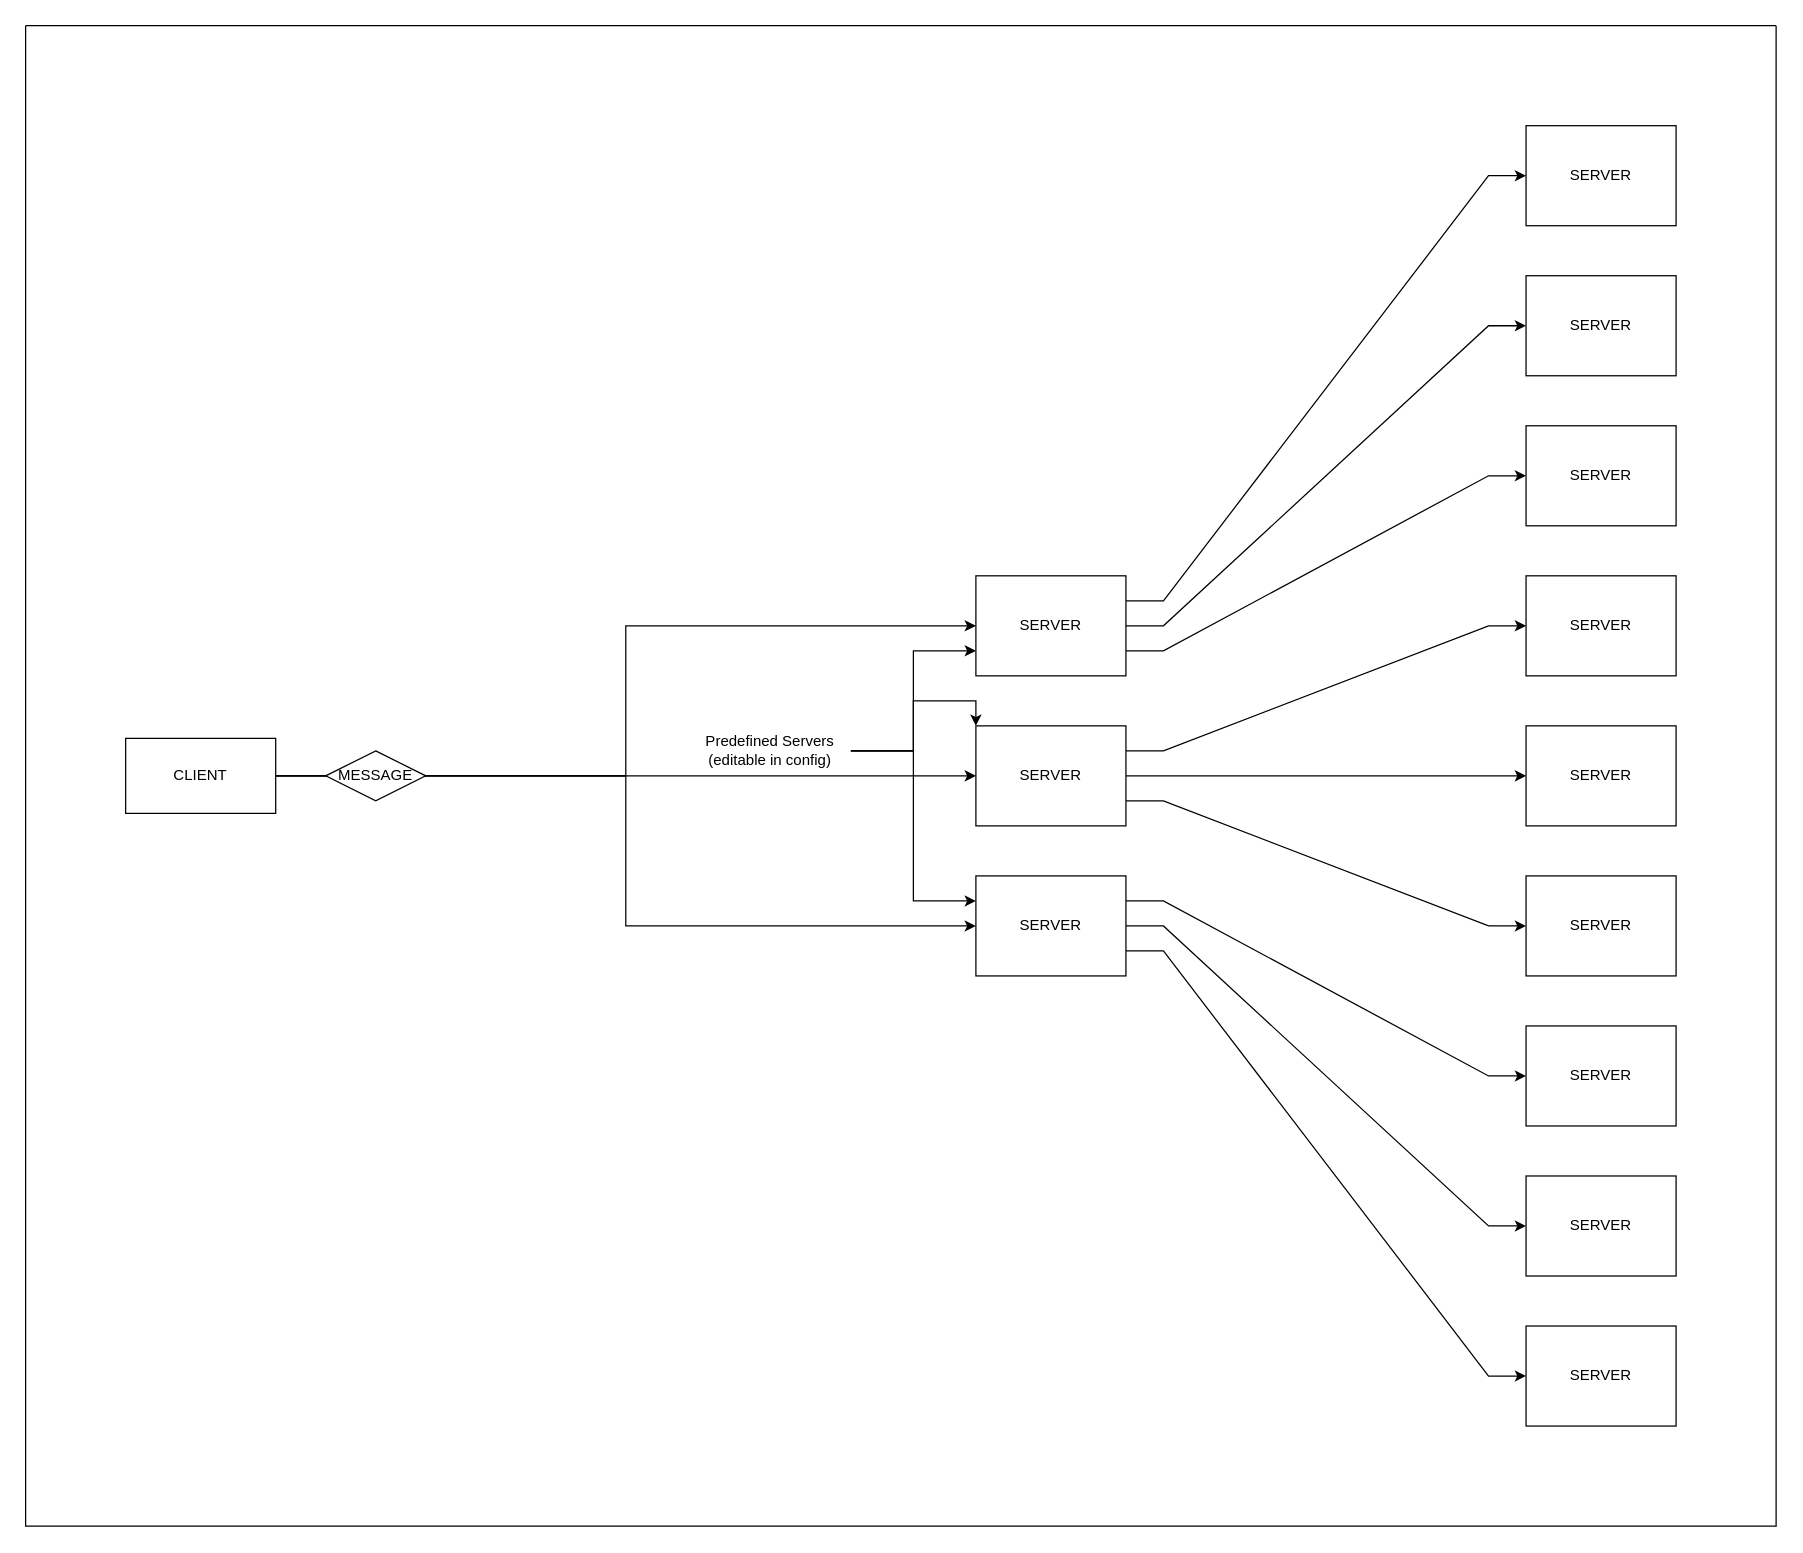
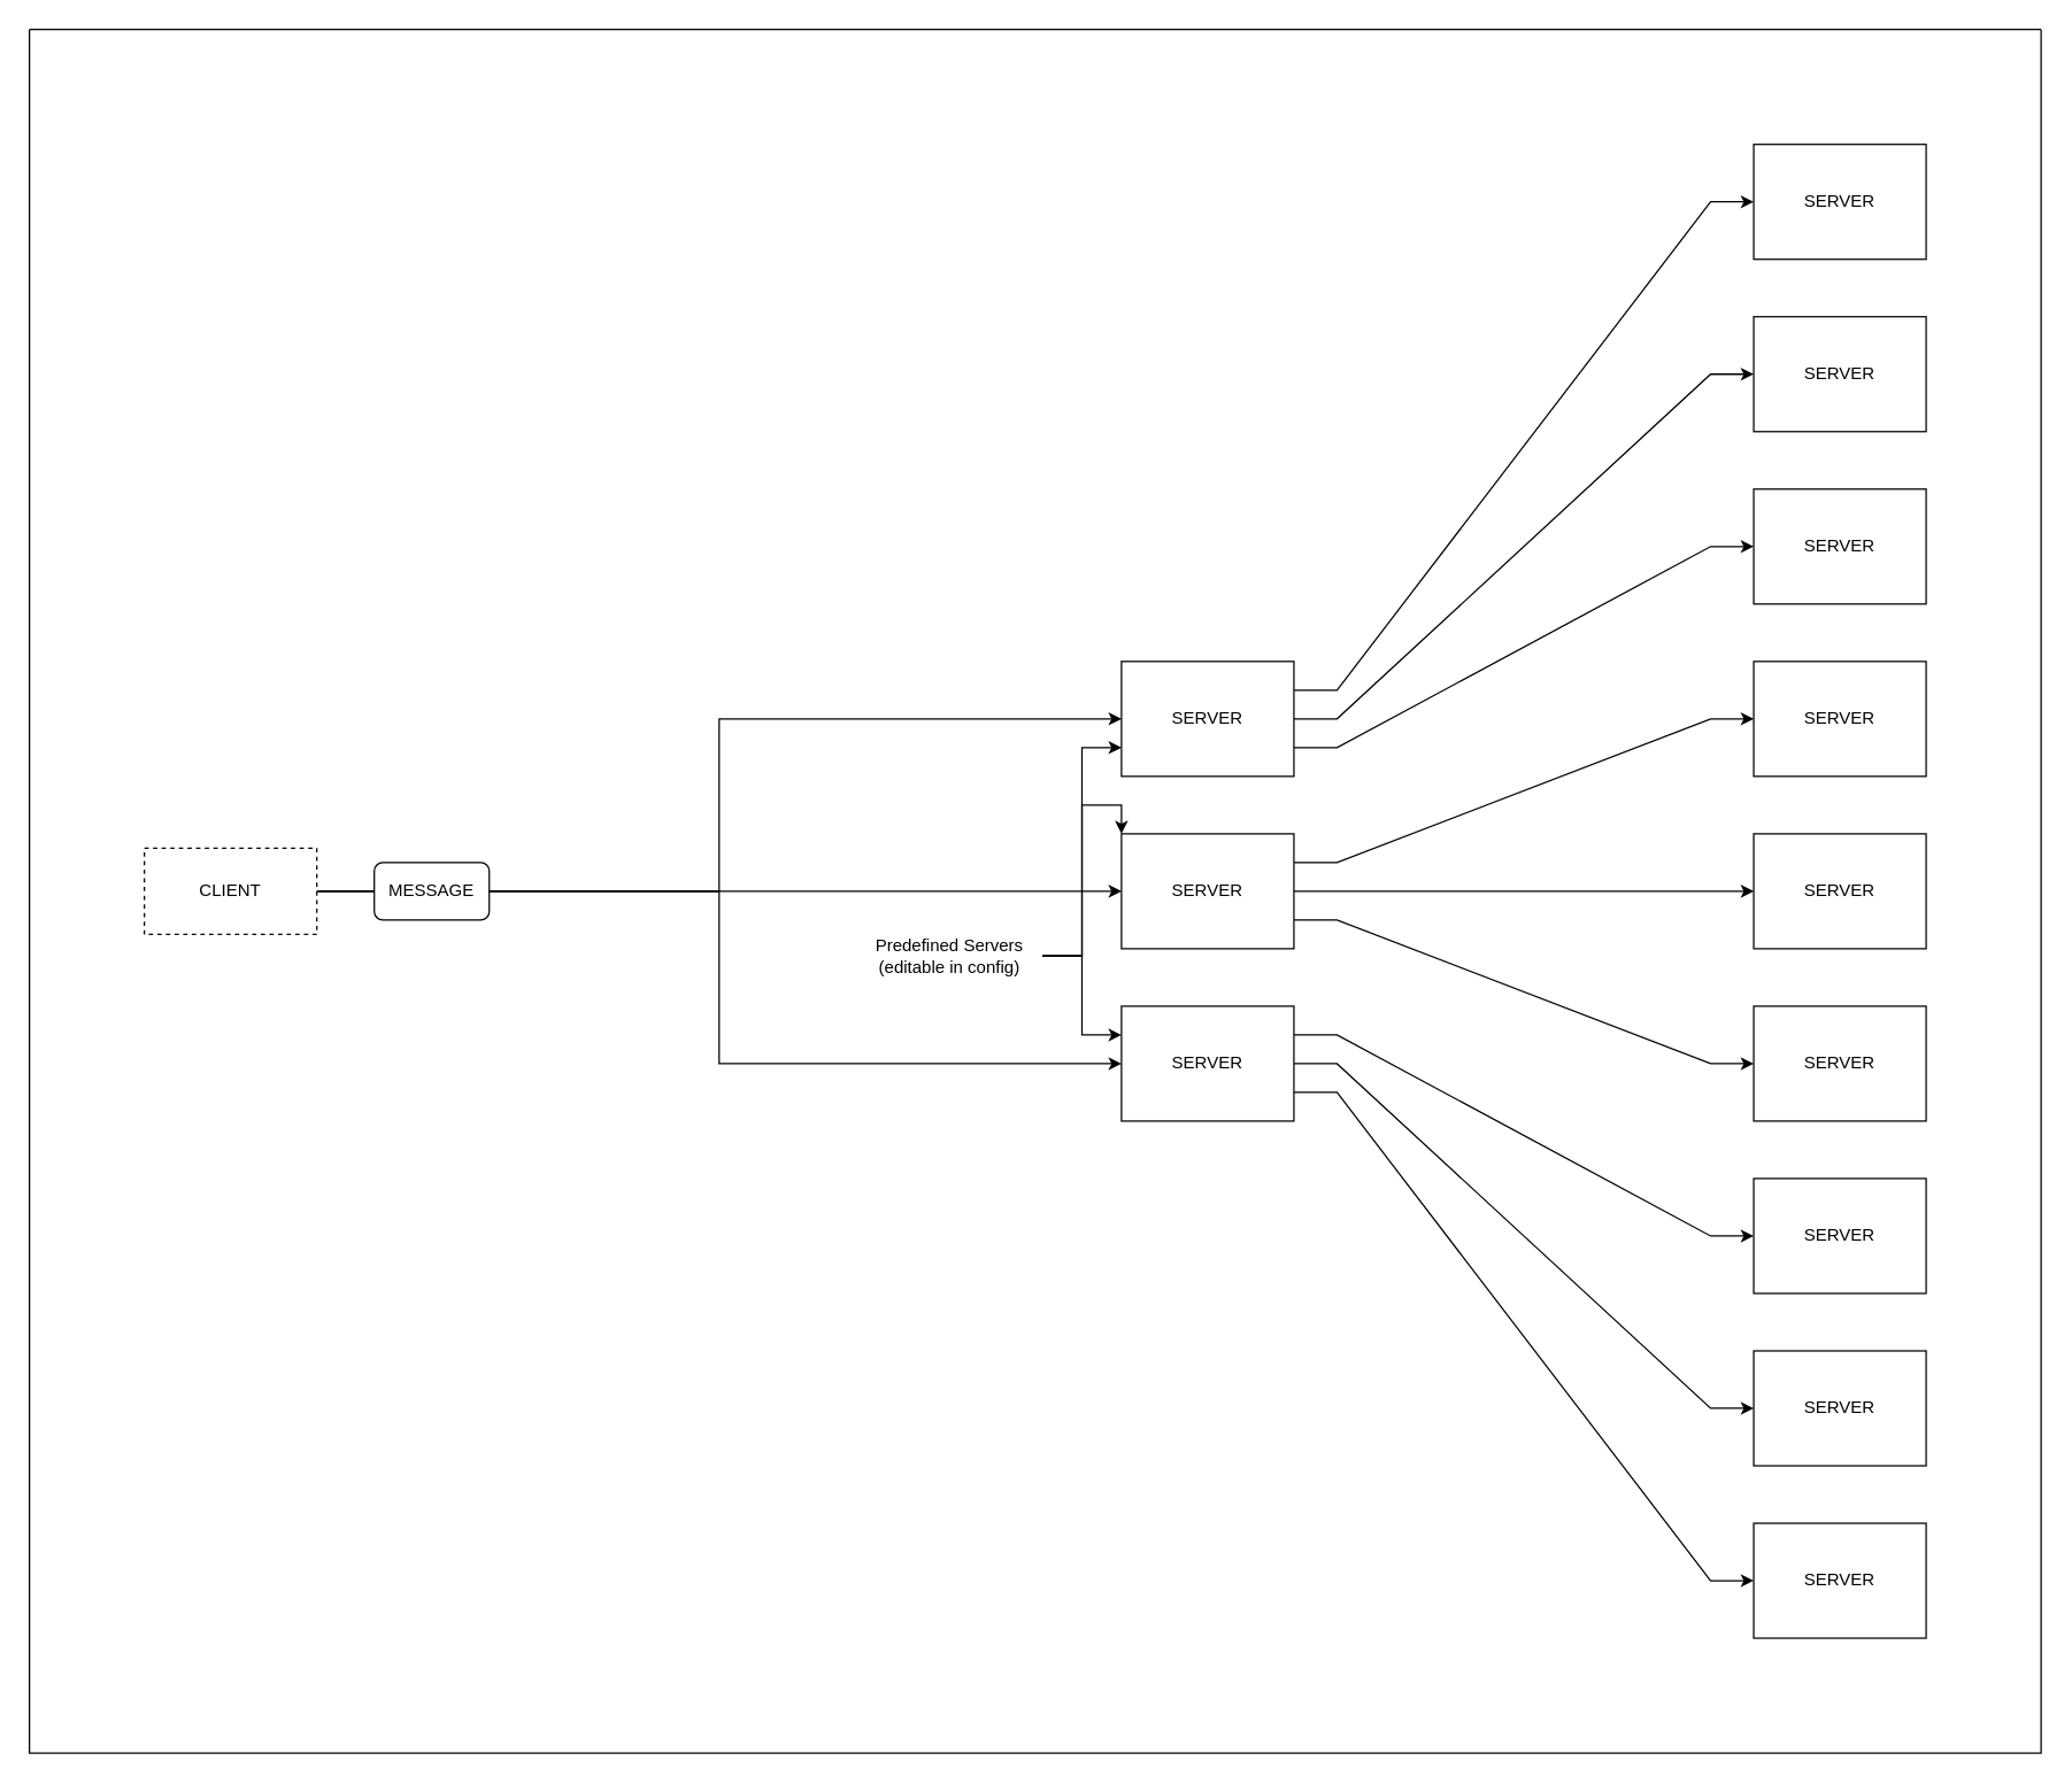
  <mxCell id="0" />
  <mxCell id="1" parent="0" />
  <mxCell id="2" style="edgeStyle=orthogonalEdgeStyle;rounded=0;orthogonalLoop=1;jettySize=auto;html=1;entryX=0;entryY=0.5;entryDx=0;entryDy=0;" edge="1" parent="1" source="5" target="9"><mxGeometry relative="1" as="geometry" /></mxCell>
  <mxCell id="3" style="edgeStyle=orthogonalEdgeStyle;rounded=0;orthogonalLoop=1;jettySize=auto;html=1;entryX=0;entryY=0.5;entryDx=0;entryDy=0;" edge="1" parent="1" source="5" target="14"><mxGeometry relative="1" as="geometry" /></mxCell>
  <mxCell id="4" style="edgeStyle=orthogonalEdgeStyle;rounded=0;orthogonalLoop=1;jettySize=auto;html=1;entryX=0;entryY=0.5;entryDx=0;entryDy=0;" edge="1" parent="1" source="5" target="19"><mxGeometry relative="1" as="geometry" /></mxCell>
- <mxCell id="5" value="CLIENT" style="rounded=0;whiteSpace=wrap;html=1;" vertex="1" parent="1"><mxGeometry x="100" y="590" width="120" height="60" as="geometry" /></mxCell>
+ <mxCell id="5" value="CLIENT" style="rounded=0;whiteSpace=wrap;html=1;dashed=1;" vertex="1" parent="1"><mxGeometry x="100" y="590" width="120" height="60" as="geometry" /></mxCell>
  <mxCell id="6" style="edgeStyle=entityRelationEdgeStyle;rounded=0;orthogonalLoop=1;jettySize=auto;html=1;exitX=1;exitY=0.25;exitDx=0;exitDy=0;entryX=0;entryY=0.5;entryDx=0;entryDy=0;" edge="1" parent="1" source="9" target="22"><mxGeometry relative="1" as="geometry" /></mxCell>
  <mxCell id="7" style="edgeStyle=entityRelationEdgeStyle;rounded=0;orthogonalLoop=1;jettySize=auto;html=1;exitX=1;exitY=0.5;exitDx=0;exitDy=0;entryX=0;entryY=0.5;entryDx=0;entryDy=0;" edge="1" parent="1" source="9" target="23"><mxGeometry relative="1" as="geometry" /></mxCell>
  <mxCell id="8" style="edgeStyle=entityRelationEdgeStyle;rounded=0;orthogonalLoop=1;jettySize=auto;html=1;exitX=1;exitY=0.75;exitDx=0;exitDy=0;entryX=0;entryY=0.5;entryDx=0;entryDy=0;" edge="1" parent="1" source="9" target="24"><mxGeometry relative="1" as="geometry" /></mxCell>
  <mxCell id="9" value="SERVER" style="rounded=0;whiteSpace=wrap;html=1;" vertex="1" parent="1"><mxGeometry x="780" y="460" width="120" height="80" as="geometry" /></mxCell>
  <mxCell id="10" value="SERVER" style="rounded=0;whiteSpace=wrap;html=1;" vertex="1" parent="1"><mxGeometry x="1220" y="460" width="120" height="80" as="geometry" /></mxCell>
  <mxCell id="11" style="edgeStyle=entityRelationEdgeStyle;rounded=0;orthogonalLoop=1;jettySize=auto;html=1;exitX=1;exitY=0.25;exitDx=0;exitDy=0;entryX=0;entryY=0.5;entryDx=0;entryDy=0;" edge="1" parent="1" source="14" target="10"><mxGeometry relative="1" as="geometry" /></mxCell>
  <mxCell id="12" style="edgeStyle=orthogonalEdgeStyle;rounded=0;orthogonalLoop=1;jettySize=auto;html=1;exitX=1;exitY=0.5;exitDx=0;exitDy=0;entryX=0;entryY=0.5;entryDx=0;entryDy=0;" edge="1" parent="1" source="14" target="15"><mxGeometry relative="1" as="geometry" /></mxCell>
  <mxCell id="13" style="edgeStyle=entityRelationEdgeStyle;rounded=0;orthogonalLoop=1;jettySize=auto;html=1;exitX=1;exitY=0.75;exitDx=0;exitDy=0;entryX=0;entryY=0.5;entryDx=0;entryDy=0;" edge="1" parent="1" source="14" target="20"><mxGeometry relative="1" as="geometry" /></mxCell>
  <mxCell id="14" value="SERVER" style="rounded=0;whiteSpace=wrap;html=1;" vertex="1" parent="1"><mxGeometry x="780" y="580" width="120" height="80" as="geometry" /></mxCell>
  <mxCell id="15" value="SERVER" style="rounded=0;whiteSpace=wrap;html=1;" vertex="1" parent="1"><mxGeometry x="1220" y="580" width="120" height="80" as="geometry" /></mxCell>
  <mxCell id="16" style="edgeStyle=entityRelationEdgeStyle;rounded=0;orthogonalLoop=1;jettySize=auto;html=1;exitX=1;exitY=0.75;exitDx=0;exitDy=0;entryX=0;entryY=0.5;entryDx=0;entryDy=0;" edge="1" parent="1" source="19" target="27"><mxGeometry relative="1" as="geometry" /></mxCell>
  <mxCell id="17" style="edgeStyle=entityRelationEdgeStyle;rounded=0;orthogonalLoop=1;jettySize=auto;html=1;exitX=1;exitY=0.5;exitDx=0;exitDy=0;entryX=0;entryY=0.5;entryDx=0;entryDy=0;" edge="1" parent="1" source="19" target="26"><mxGeometry relative="1" as="geometry" /></mxCell>
  <mxCell id="18" style="edgeStyle=entityRelationEdgeStyle;rounded=0;orthogonalLoop=1;jettySize=auto;html=1;exitX=1;exitY=0.25;exitDx=0;exitDy=0;entryX=0;entryY=0.5;entryDx=0;entryDy=0;" edge="1" parent="1" source="19" target="25"><mxGeometry relative="1" as="geometry" /></mxCell>
  <mxCell id="19" value="SERVER" style="rounded=0;whiteSpace=wrap;html=1;" vertex="1" parent="1"><mxGeometry x="780" y="700" width="120" height="80" as="geometry" /></mxCell>
  <mxCell id="20" value="SERVER" style="rounded=0;whiteSpace=wrap;html=1;" vertex="1" parent="1"><mxGeometry x="1220" y="700" width="120" height="80" as="geometry" /></mxCell>
- <mxCell id="21" value="MESSAGE" style="rhombus;whiteSpace=wrap;html=1;" vertex="1" parent="1"><mxGeometry x="260" y="600" width="80" height="40" as="geometry" /></mxCell>
+ <mxCell id="21" value="MESSAGE" style="rounded=1;whiteSpace=wrap;html=1;" vertex="1" parent="1"><mxGeometry x="260" y="600" width="80" height="40" as="geometry" /></mxCell>
  <mxCell id="22" value="SERVER" style="rounded=0;whiteSpace=wrap;html=1;" vertex="1" parent="1"><mxGeometry x="1220" y="100" width="120" height="80" as="geometry" /></mxCell>
  <mxCell id="23" value="SERVER" style="rounded=0;whiteSpace=wrap;html=1;" vertex="1" parent="1"><mxGeometry x="1220" y="220" width="120" height="80" as="geometry" /></mxCell>
  <mxCell id="24" value="SERVER" style="rounded=0;whiteSpace=wrap;html=1;" vertex="1" parent="1"><mxGeometry x="1220" y="340" width="120" height="80" as="geometry" /></mxCell>
  <mxCell id="25" value="SERVER" style="rounded=0;whiteSpace=wrap;html=1;" vertex="1" parent="1"><mxGeometry x="1220" y="820" width="120" height="80" as="geometry" /></mxCell>
  <mxCell id="26" value="SERVER" style="rounded=0;whiteSpace=wrap;html=1;" vertex="1" parent="1"><mxGeometry x="1220" y="940" width="120" height="80" as="geometry" /></mxCell>
  <mxCell id="27" value="SERVER" style="rounded=0;whiteSpace=wrap;html=1;" vertex="1" parent="1"><mxGeometry x="1220" y="1060" width="120" height="80" as="geometry" /></mxCell>
  <mxCell id="28" style="edgeStyle=orthogonalEdgeStyle;rounded=0;orthogonalLoop=1;jettySize=auto;html=1;entryX=0;entryY=0;entryDx=0;entryDy=0;" edge="1" parent="1" source="31" target="14"><mxGeometry relative="1" as="geometry" /></mxCell>
  <mxCell id="29" style="edgeStyle=orthogonalEdgeStyle;rounded=0;orthogonalLoop=1;jettySize=auto;html=1;entryX=0;entryY=0.75;entryDx=0;entryDy=0;" edge="1" parent="1" source="31" target="9"><mxGeometry relative="1" as="geometry" /></mxCell>
  <mxCell id="30" style="edgeStyle=orthogonalEdgeStyle;rounded=0;orthogonalLoop=1;jettySize=auto;html=1;entryX=0;entryY=0.25;entryDx=0;entryDy=0;" edge="1" parent="1" source="31" target="19"><mxGeometry relative="1" as="geometry" /></mxCell>
- <mxCell id="31" value="Predefined Servers&lt;br&gt;(editable in config)" style="text;html=1;align=center;verticalAlign=middle;resizable=0;points=[];autosize=1;strokeColor=none;fillColor=none;" vertex="1" parent="1"><mxGeometry x="550" y="580" width="130" height="40" as="geometry" /></mxCell>
+ <mxCell id="31" value="Predefined Servers&lt;br&gt;(editable in config)" style="text;html=1;align=center;verticalAlign=middle;resizable=0;points=[];autosize=1;strokeColor=none;fillColor=none;" vertex="1" parent="1"><mxGeometry x="595" y="645" width="130" height="40" as="geometry" /></mxCell>
  <mxCell id="32" value="" style="swimlane;startSize=0;" vertex="1" parent="1"><mxGeometry x="20" y="20" width="1400" height="1200" as="geometry" /></mxCell>
